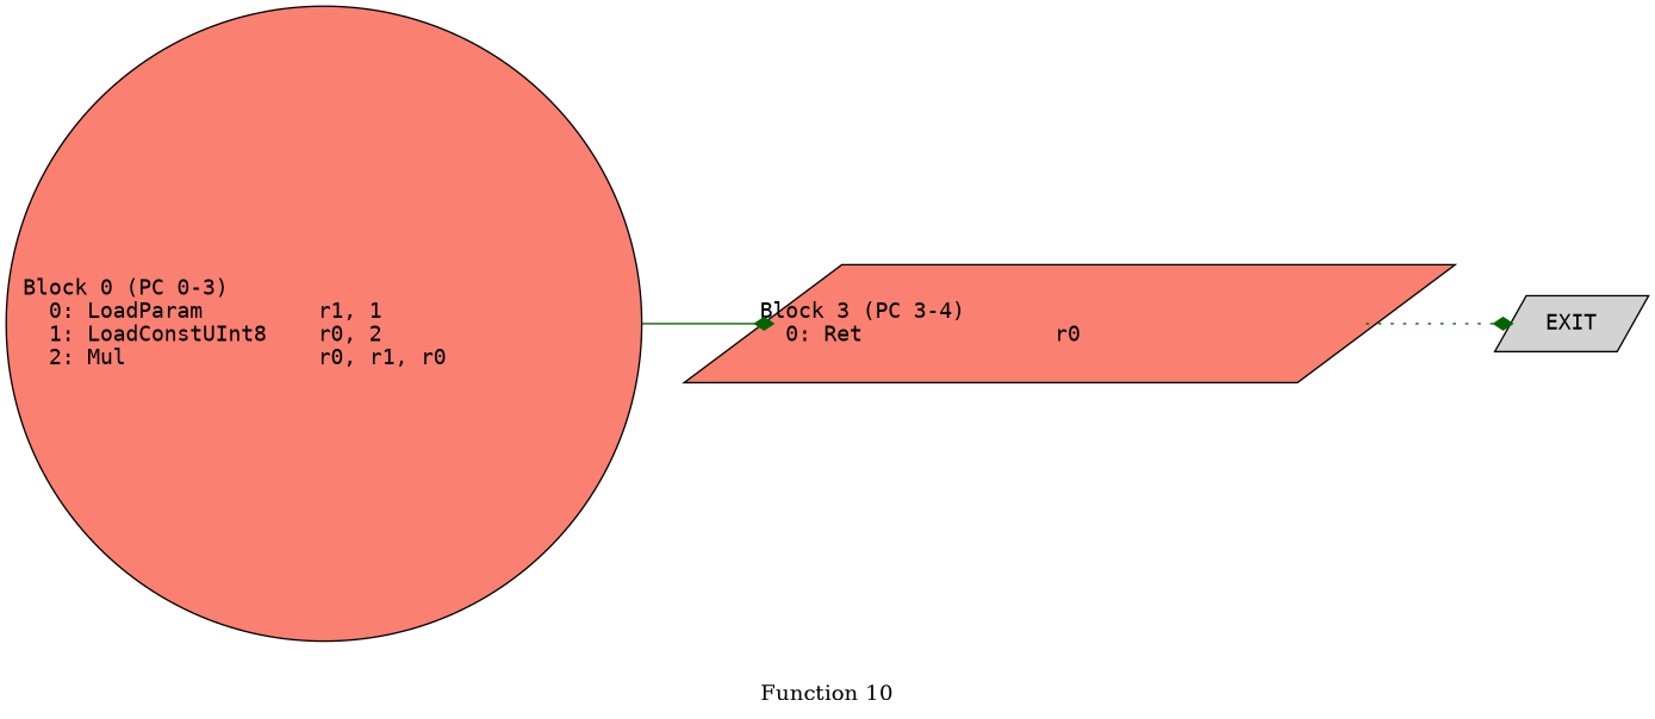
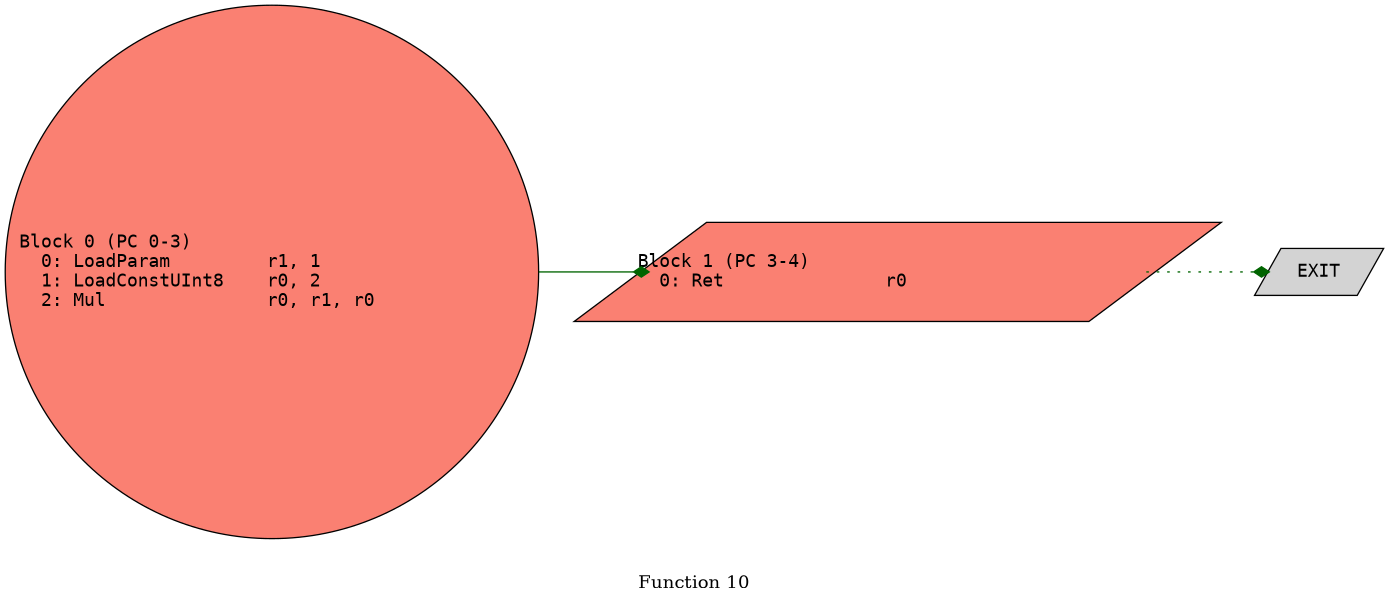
  digraph {
    color=lightgrey
    label="Function 10"
    rankdir=LR
    style=filled
    node [fontname=monospace shape=parallelogram style=filled fillcolor=salmon]
    edge [color=darkgreen arrowhead=diamond]
    n1 [label="Block 0 (PC 0-3)\l  0: LoadParam         r1, 1\l  1: LoadConstUInt8    r0, 2\l  2: Mul               r0, r1, r0\l" shape=circle]
-   n2 [label="Block 3 (PC 3-4)\l  0: Ret               r0\l"]
+   n2 [label="Block 1 (PC 3-4)\l  0: Ret               r0\l"]
    n3 [label=EXIT fillcolor=lightgrey]
    n1 -> n2 [style=solid]
    n2 -> n3 [style=dotted]
  }
